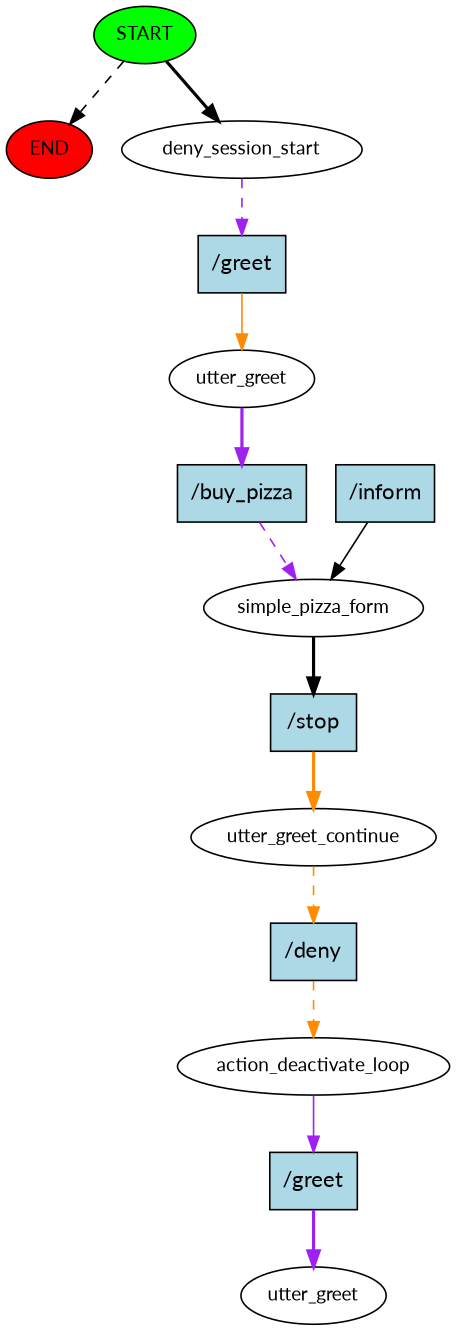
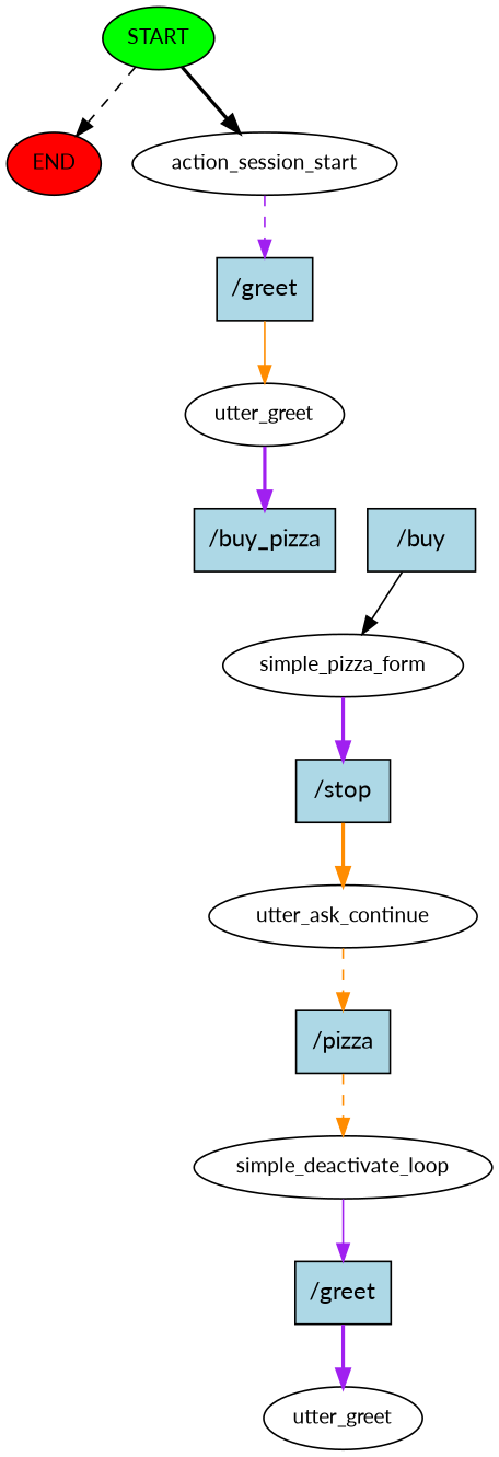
  digraph {
    fontname=Lato
    node [fontname=Lato fontsize=12 style=filled]
    edge [color=purple fontname=Lato style=dashed]
    n1 [fillcolor=green label=START]
    n2 [fillcolor=red label=END]
-   n3 [label=deny_session_start style=""]
+   n3 [label=action_session_start style=""]
    n4 [fillcolor=lightblue label="/greet" shape=rect fontsize=""]
    n5 [label=utter_greet style=""]
    n6 [fillcolor=lightblue label="/buy_pizza" shape=rect fontsize=""]
    n7 [label=simple_pizza_form style=""]
    n8 [fillcolor=lightblue label="/stop" shape=rect fontsize=""]
-   n9 [label=utter_greet_continue style=""]
-   n10 [fillcolor=lightblue label="/inform" shape=rect fontsize=""]
-   n11 [fillcolor=lightblue label="/deny" shape=rect fontsize=""]
-   n12 [label=action_deactivate_loop style=""]
+   n9 [label=utter_ask_continue style=""]
+   n10 [fillcolor=lightblue label="/buy" shape=rect fontsize=""]
+   n11 [fillcolor=lightblue label="/pizza" shape=rect fontsize=""]
+   n12 [label=simple_deactivate_loop style=""]
    n13 [fillcolor=lightblue label="/greet" shape=rect fontsize=""]
    n14 [label=utter_greet style=""]
    n1 -> n2 [color=black]
    n1 -> n3 [color=black style=bold]
    n3 -> n4
    n4 -> n5 [color=darkorange style=solid]
    n5 -> n6 [style=bold]
-   n6 -> n7
-   n7 -> n8 [color=black style=bold]
+   n7 -> n8 [style=bold]
    n8 -> n9 [color=darkorange style=bold]
    n9 -> n11 [color=darkorange]
    n10 -> n7 [color=black style=solid]
    n11 -> n12 [color=darkorange]
    n12 -> n13 [style=solid]
    n13 -> n14 [style=bold]
  }
